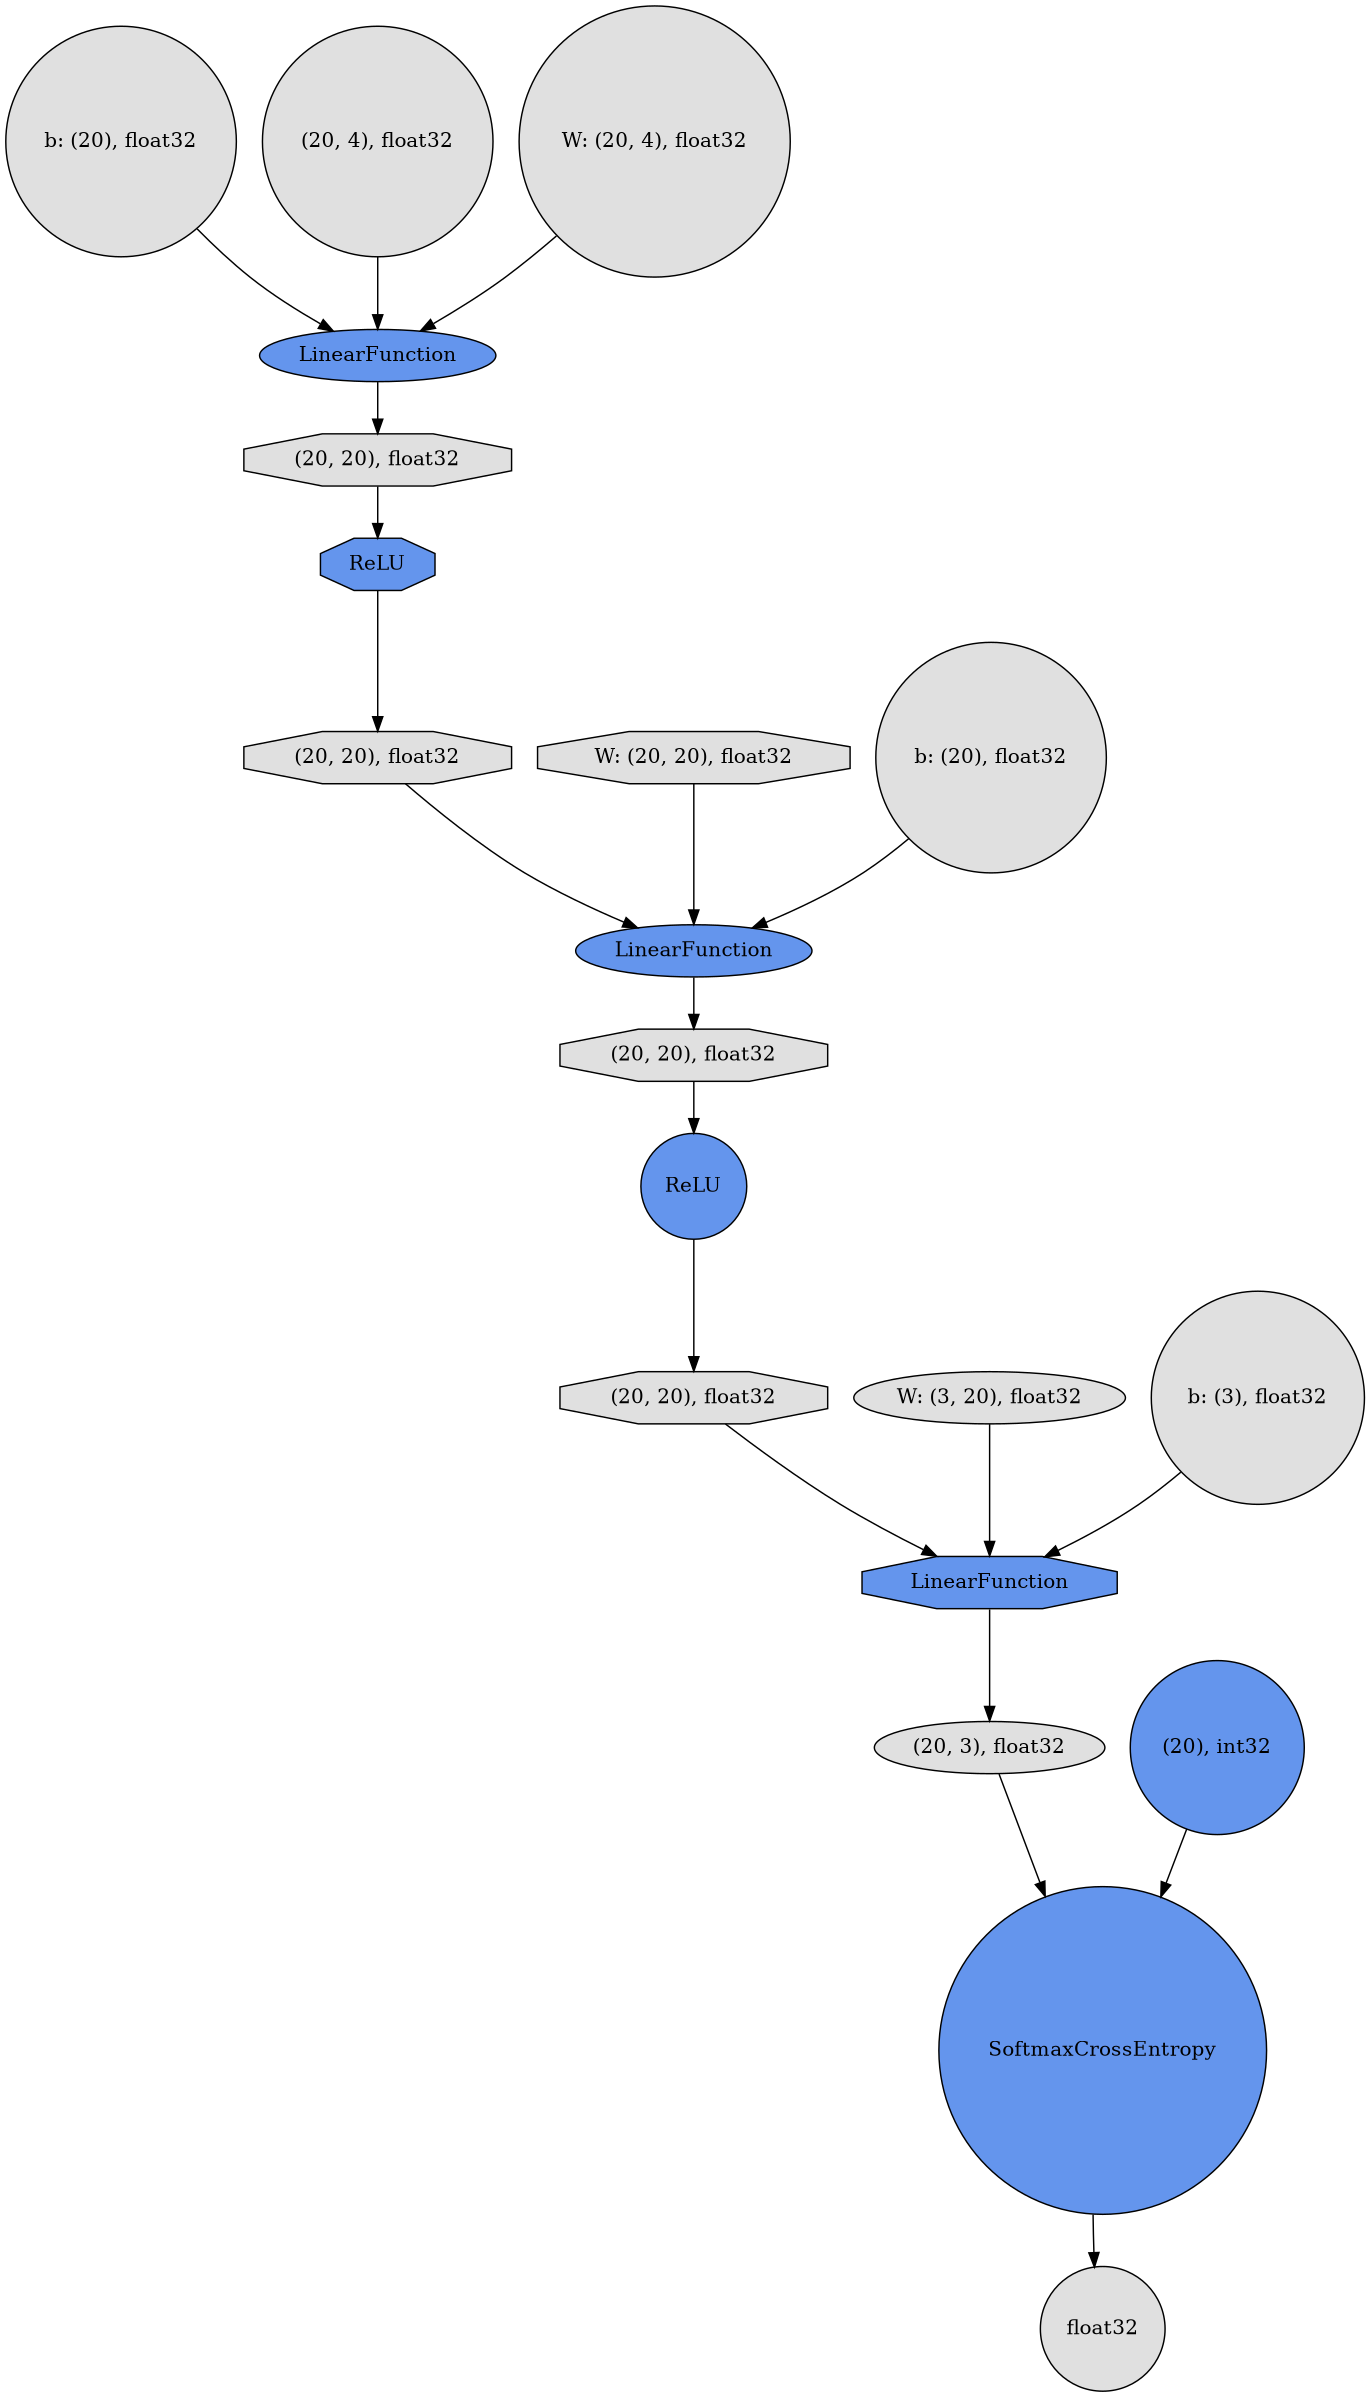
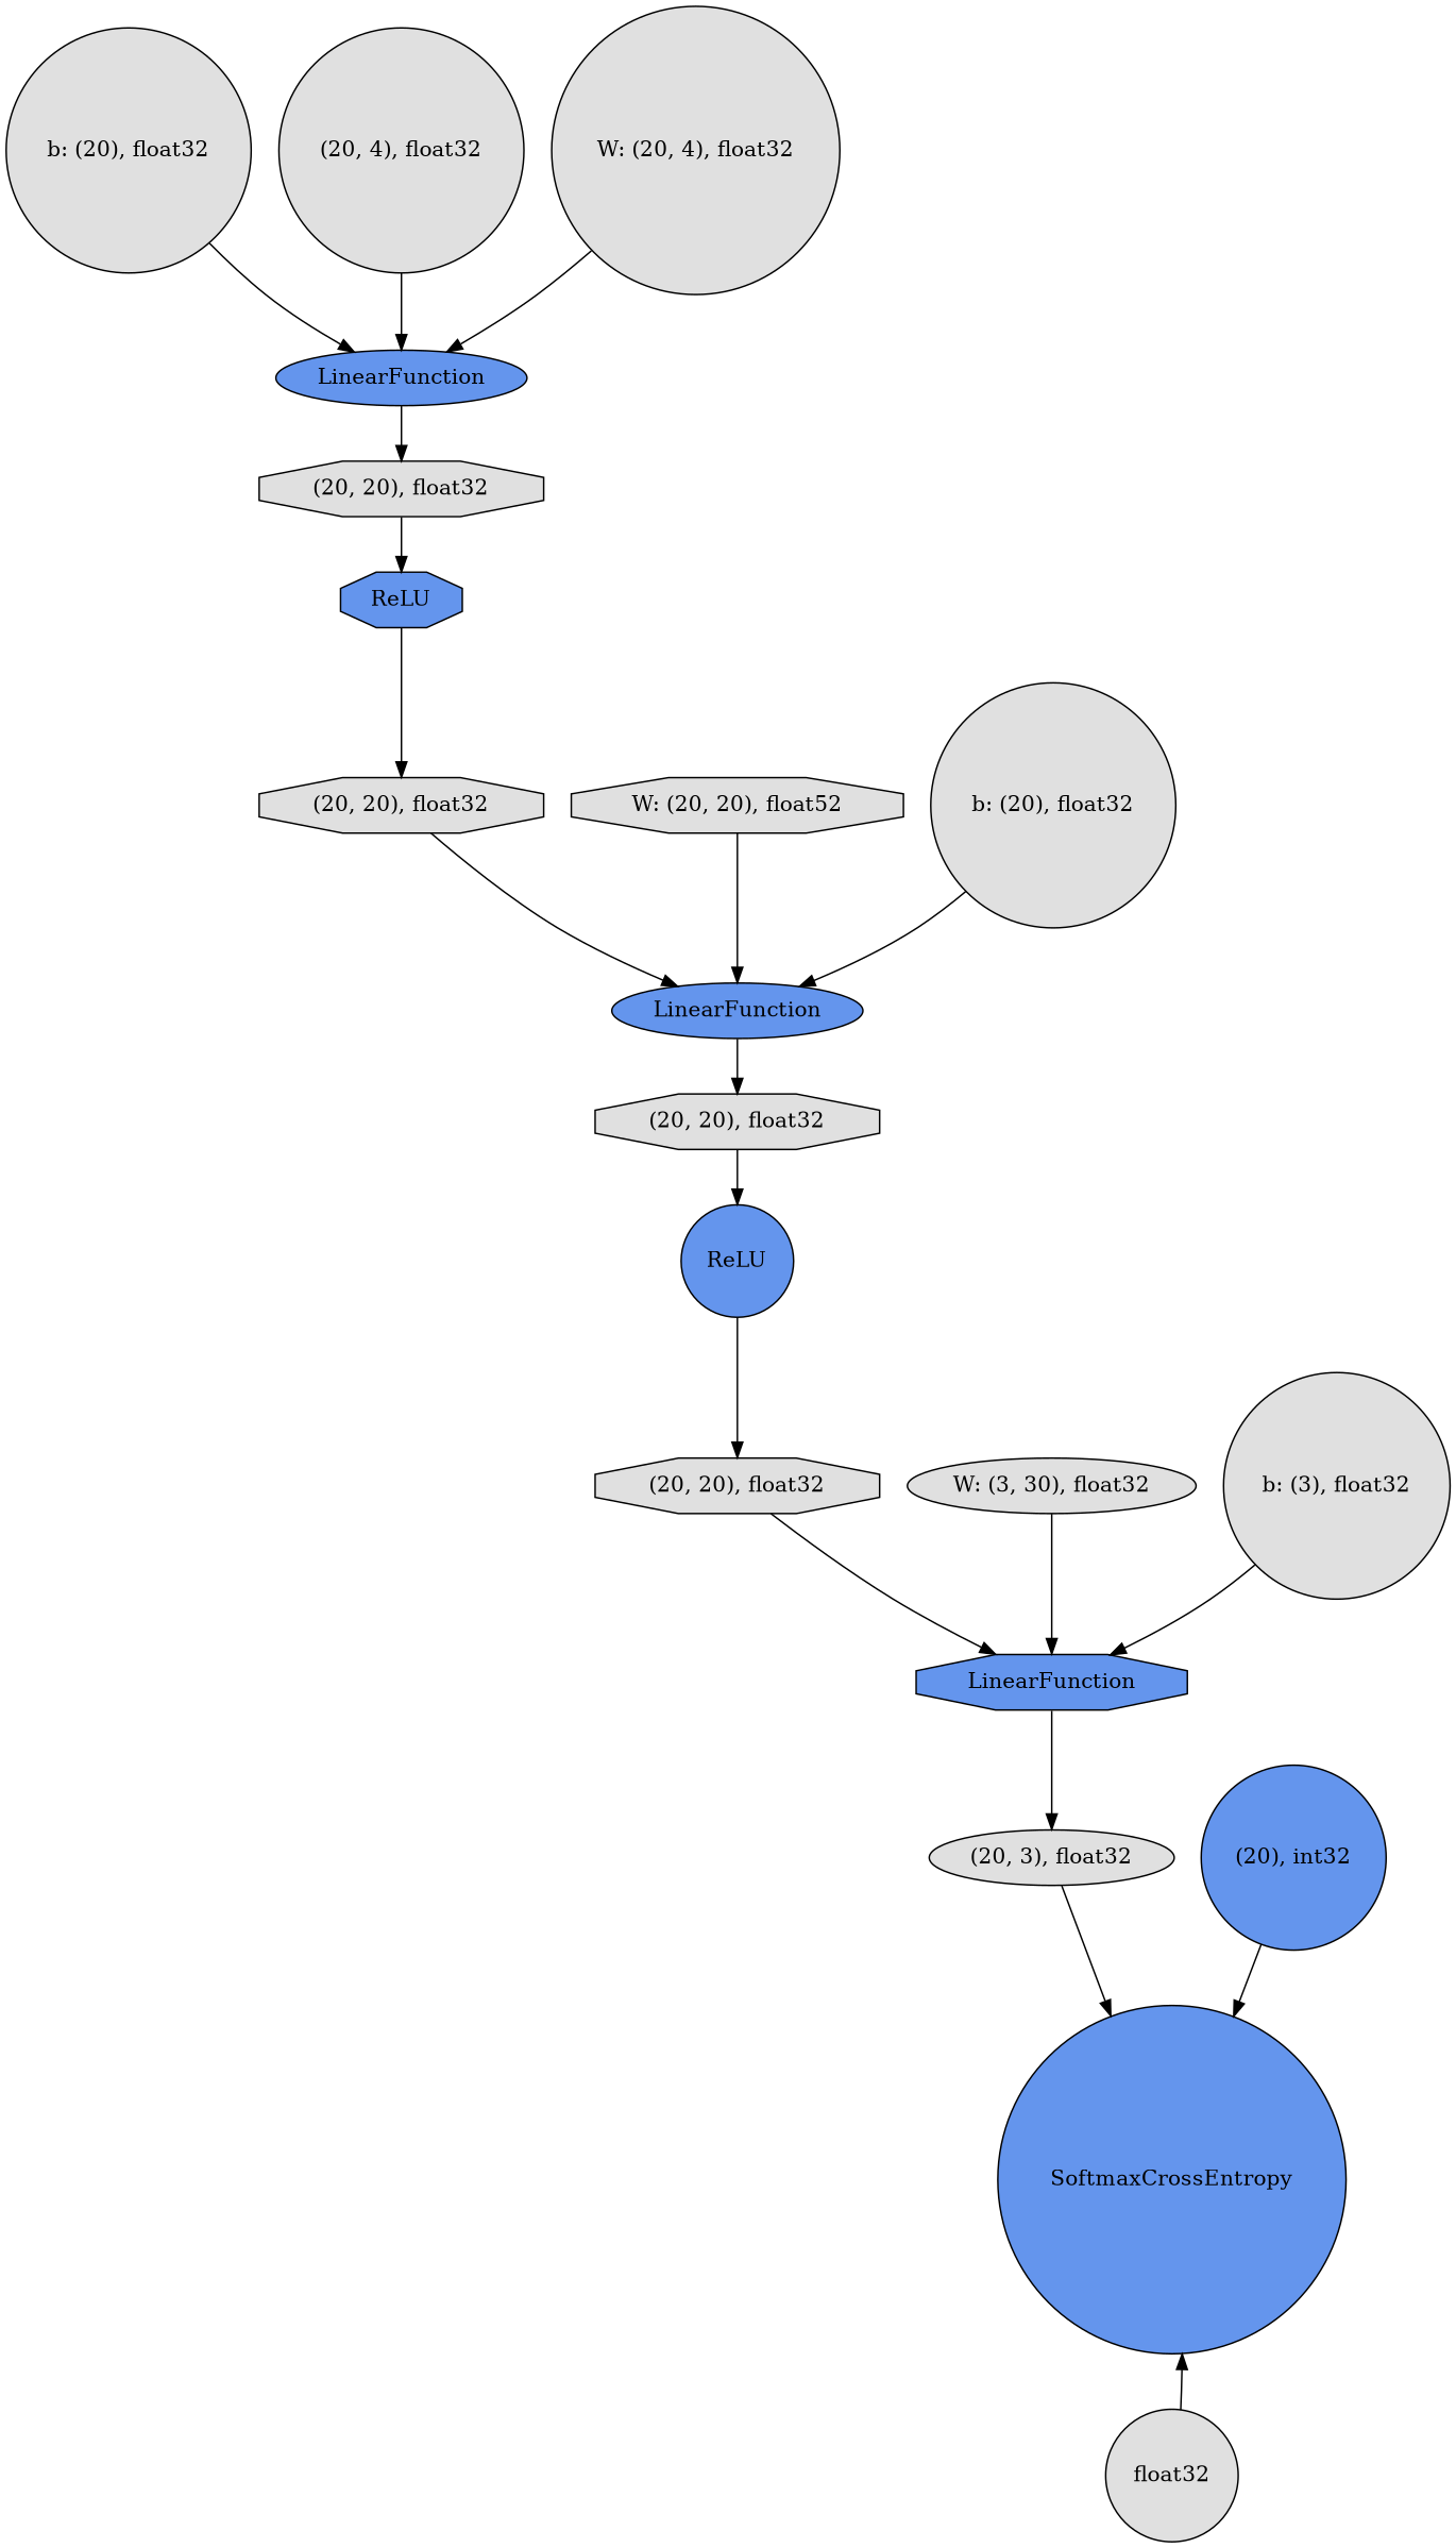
  digraph {
    rankdir=TB
    node [fillcolor="#E0E0E0" shape=circle style=filled]
    n1 [label="b: (20), float32"]
    n2 [fillcolor="#6495ED" label=LinearFunction shape=ellipse]
    n3 [label="(20, 20), float32" shape=octagon]
    n4 [fillcolor="#6495ED" label=LinearFunction shape=octagon]
    n5 [label="(20, 3), float32" shape=ellipse]
    n6 [fillcolor="#6495ED" label=SoftmaxCrossEntropy]
    n7 [label="(20, 20), float32" shape=octagon]
    n8 [fillcolor="#6495ED" label=LinearFunction shape=ellipse]
    n9 [label="(20, 20), float32" shape=octagon]
    n10 [label=float32]
-   n11 [label="W: (20, 20), float32" shape=octagon]
+   n11 [label="W: (20, 20), float52" shape=octagon]
    n12 [fillcolor="#6495ED" label=ReLU shape=octagon]
    n13 [fillcolor="#6495ED" label=ReLU]
    n14 [label="b: (20), float32"]
    n15 [label="(20, 20), float32" shape=octagon]
    n16 [label="(20, 4), float32"]
    n17 [fillcolor="#6495ED" label="(20), int32"]
-   n18 [label="W: (3, 20), float32" shape=ellipse]
+   n18 [label="W: (3, 30), float32" shape=ellipse]
    n19 [label="W: (20, 4), float32"]
    n20 [label="b: (3), float32"]
    n1 -> n2
    n2 -> n3
    n3 -> n12
    n4 -> n5
    n5 -> n6
-   n6 -> n10
+   n10 -> n6
    n7 -> n8
    n8 -> n9
    n9 -> n13
    n11 -> n8
    n12 -> n7
    n13 -> n15
    n14 -> n8
    n15 -> n4
    n16 -> n2
    n17 -> n6
    n18 -> n4
    n19 -> n2
    n20 -> n4
  }
